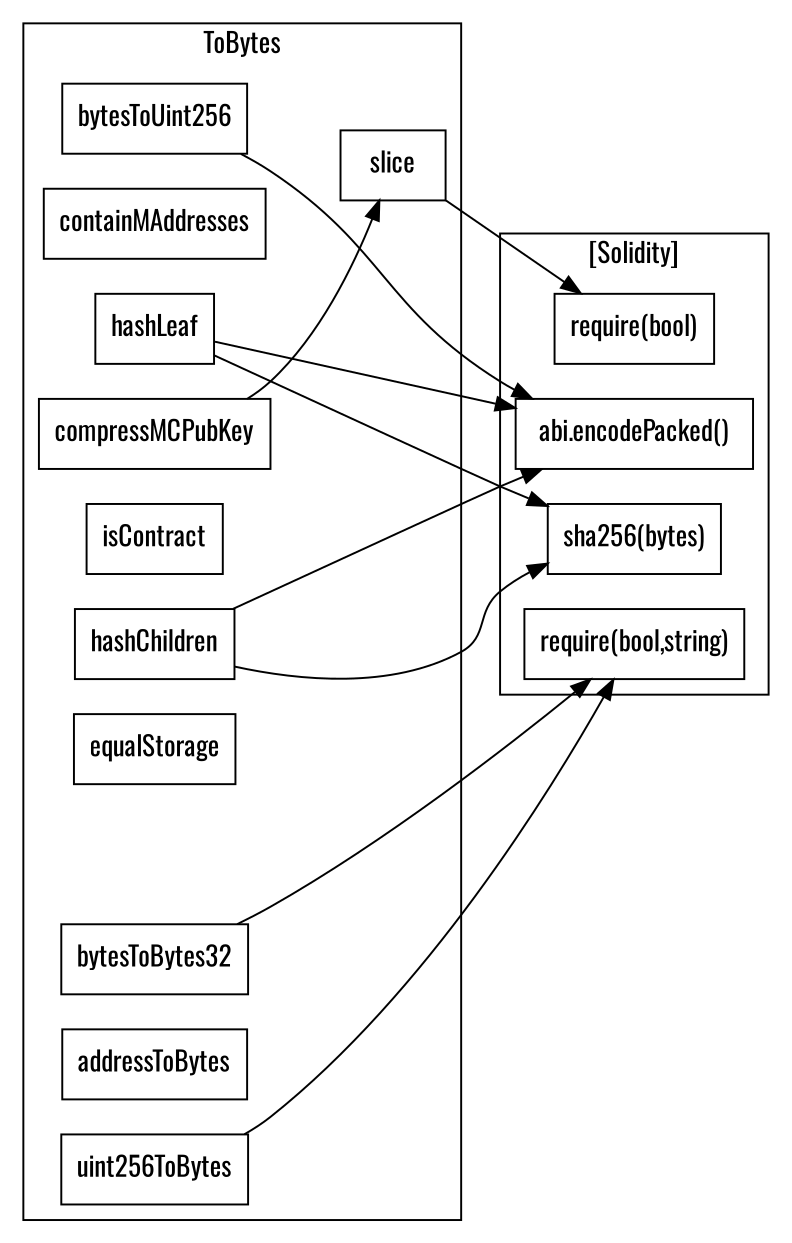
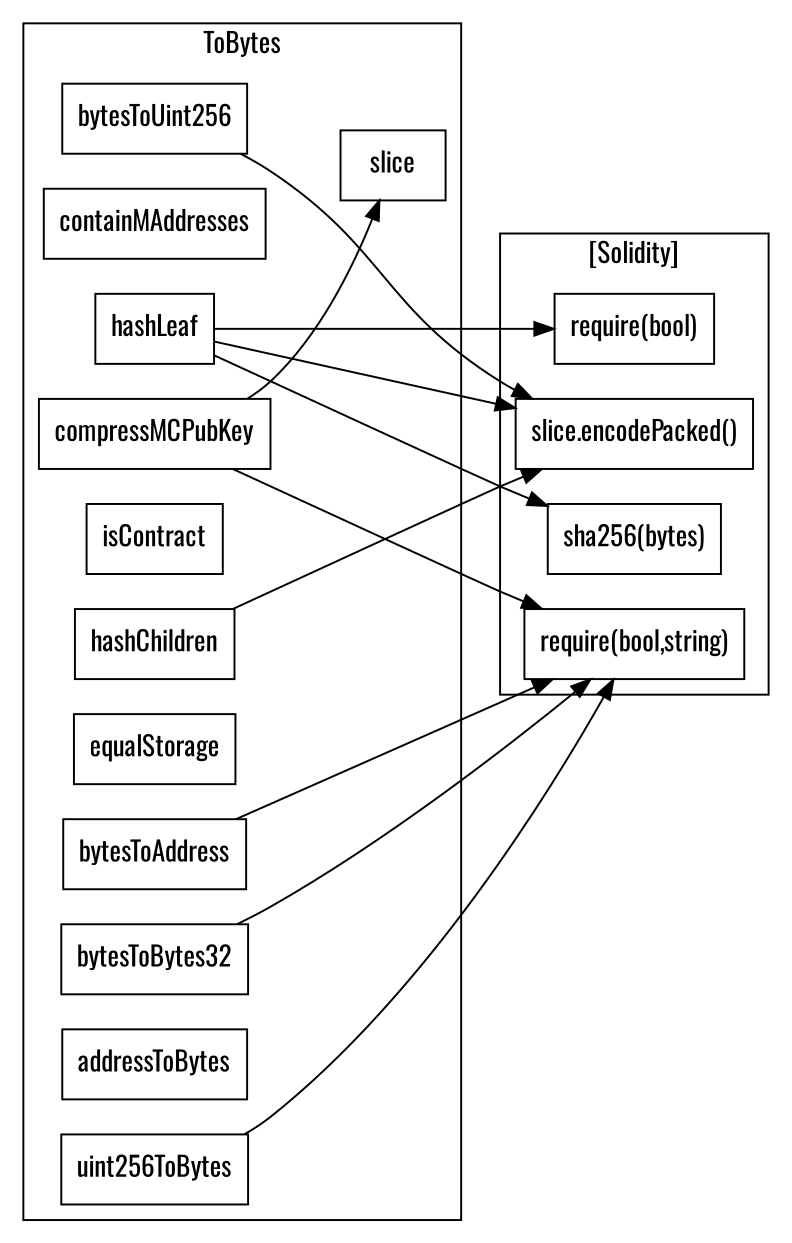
  strict digraph {
    fontname=Oswald
    rankdir=LR
    node [fontname=Oswald shape=box]
    edge [fontname=Oswald]
    n1 [label=bytesToUint256]
    n2 [label=containMAddresses]
    n3 [label=hashLeaf]
    n4 [label=hashChildren]
    n5 [label=slice]
    n6 [label=isContract]
+   n7 [label=bytesToAddress]
    n8 [label=equalStorage]
    n9 [label=compressMCPubKey]
    n10 [label=bytesToBytes32]
    n11 [label=addressToBytes]
    n12 [label=uint256ToBytes]
    "require(bool,string)"
-   "abi.encodePacked()"
+   "abi.encodePacked()" [label="slice.encodePacked()"]
    "sha256(bytes)"
    "require(bool)"
    subgraph cluster_1 {
      label=ToBytes
      n1
      n2
      n3
      n4
      n5
      n6
+     n7
      n8
      n9
      n10
      n11
      n12
    }
    subgraph cluster_2 {
      label="[Solidity]"
      "require(bool,string)"
      "abi.encodePacked()"
      "sha256(bytes)"
      "require(bool)"
    }
    n1 -> "abi.encodePacked()"
    n3 -> "abi.encodePacked()"
    n3 -> "sha256(bytes)"
    n4 -> "abi.encodePacked()"
-   n4 -> "sha256(bytes)"
-   n5 -> "require(bool)"
+   n3 -> "require(bool)"
+   n7 -> "require(bool,string)"
    n9 -> n5
+   n9 -> "require(bool,string)"
    n10 -> "require(bool,string)"
    n12 -> "require(bool,string)"
  }
